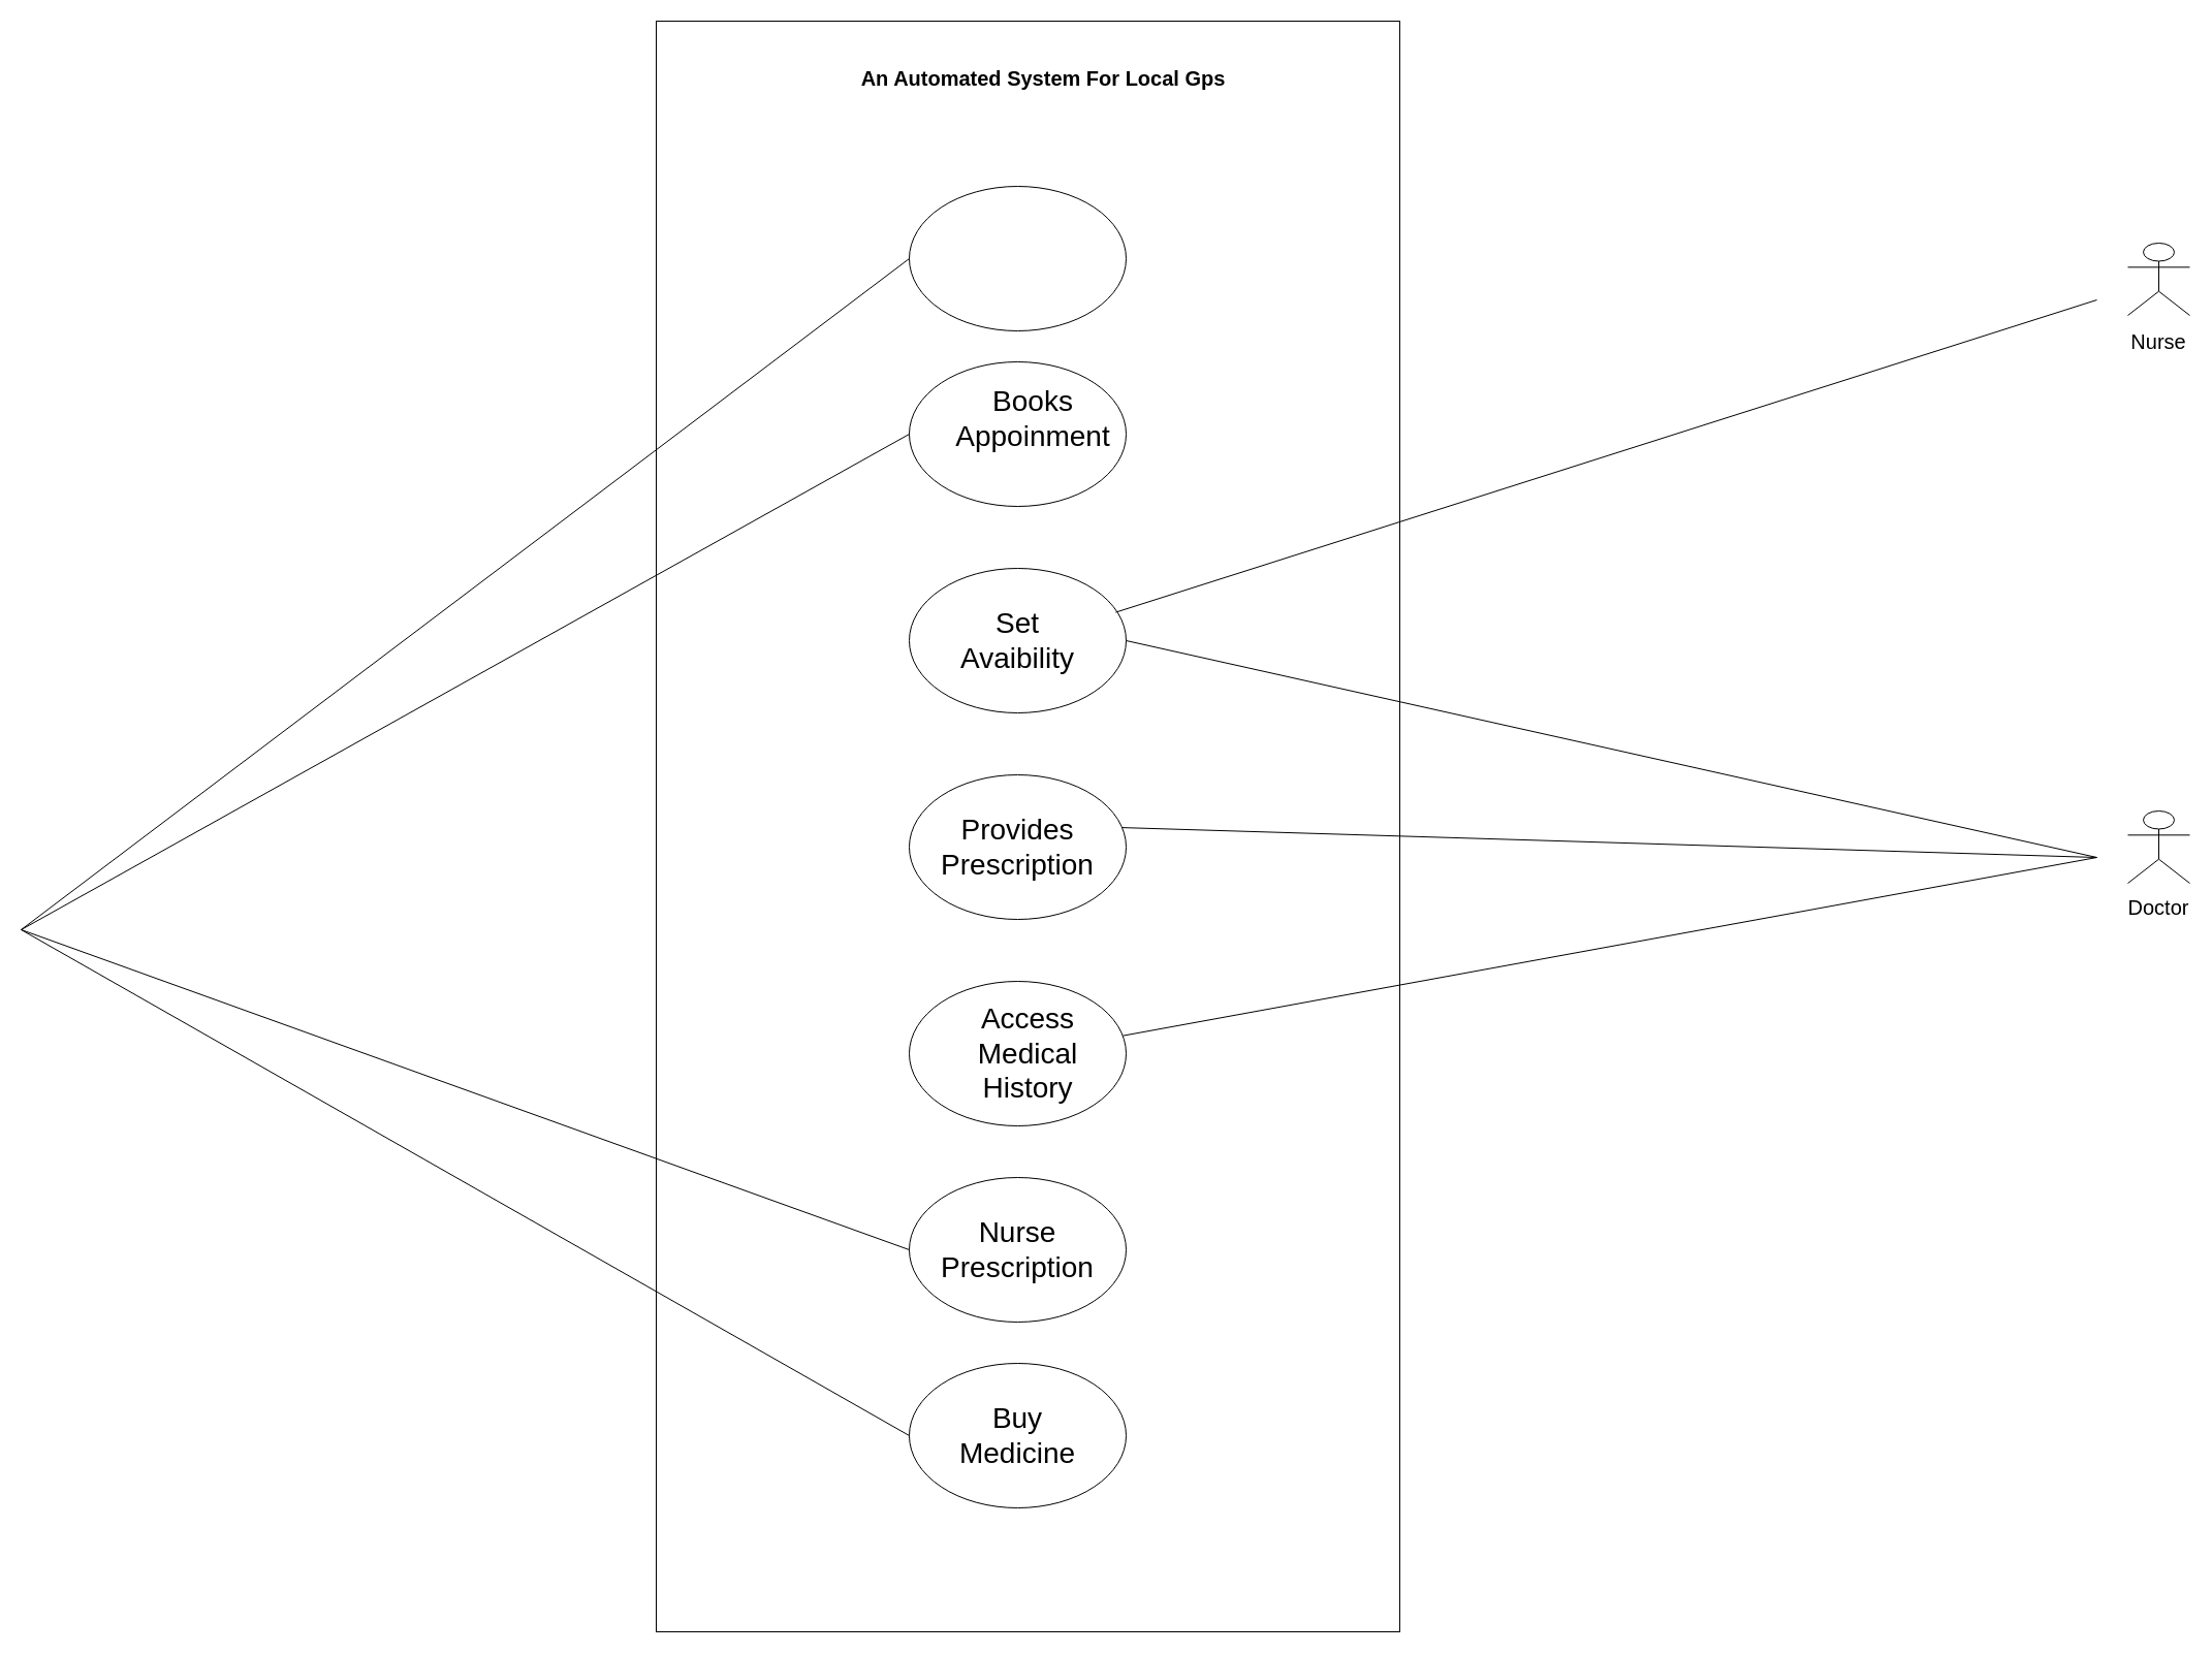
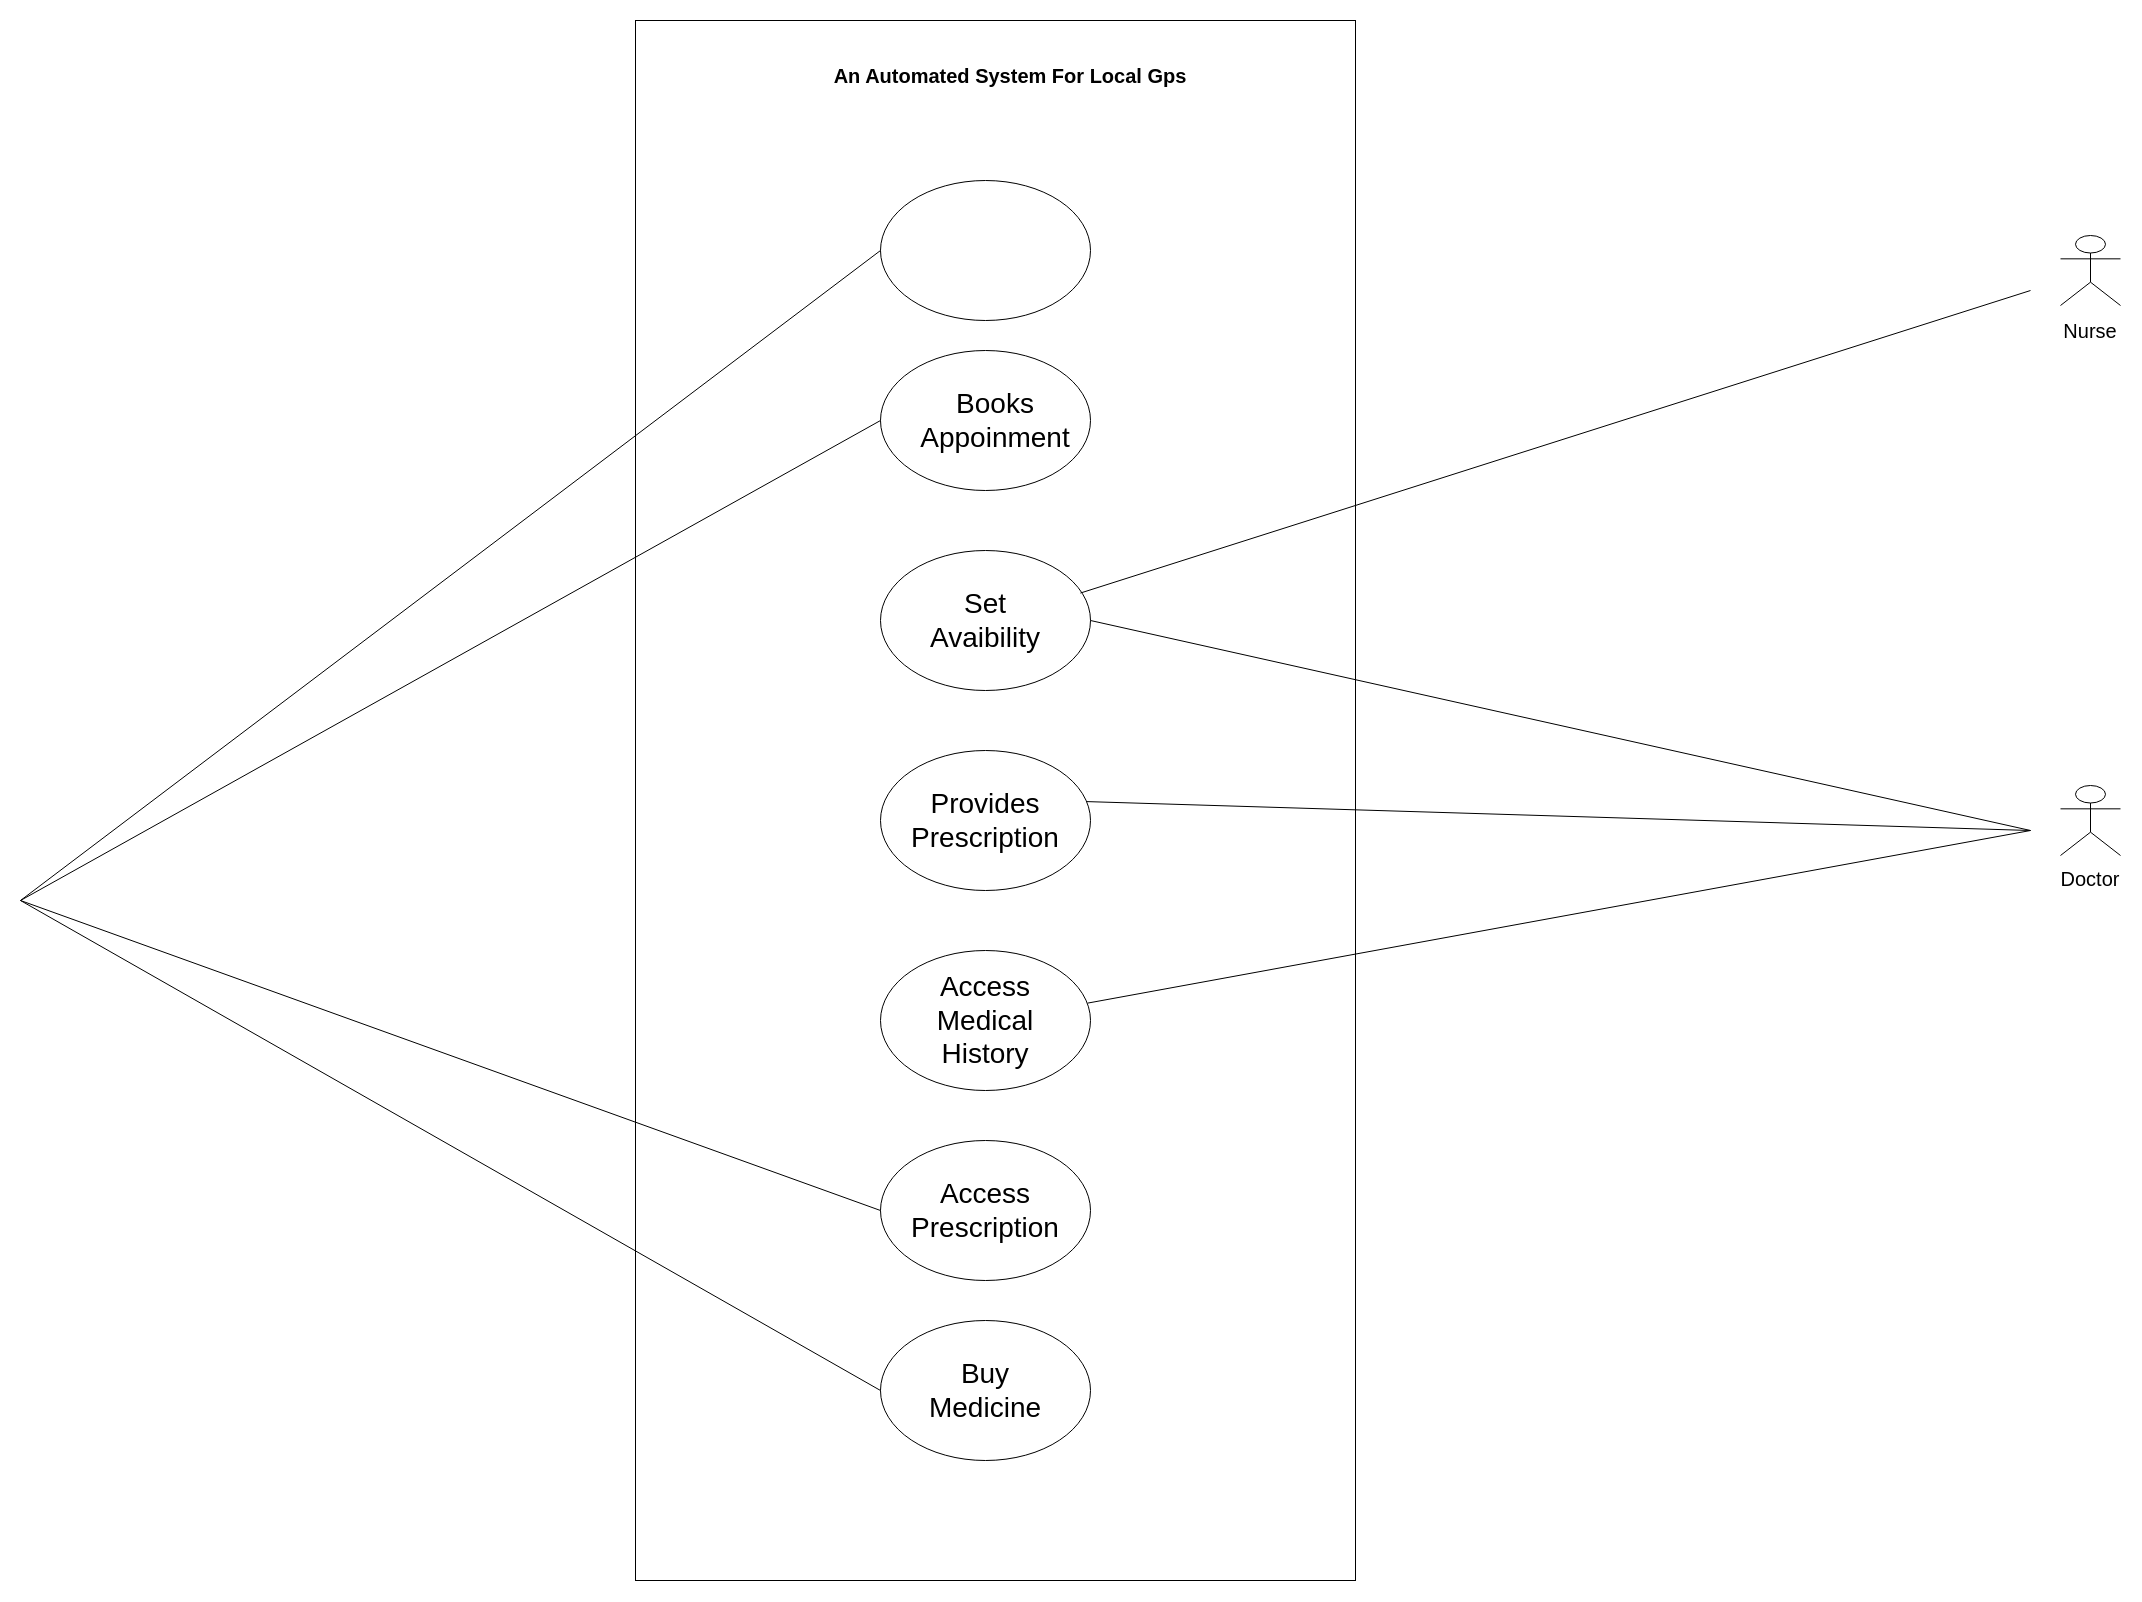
  <mxCell id="0" />
  <mxCell id="1" parent="0" />
  <mxCell id="2" value="" style="rounded=0;whiteSpace=wrap;html=1;fillColor=none;" parent="1" vertex="1"><mxGeometry x="635" y="20" width="720" height="1560" as="geometry" /></mxCell>
  <mxCell id="3" value="" style="ellipse;whiteSpace=wrap;html=1;" parent="1" vertex="1"><mxGeometry x="880" y="180" width="210" height="140" as="geometry" /></mxCell>
  <mxCell id="4" value="" style="ellipse;whiteSpace=wrap;html=1;" parent="1" vertex="1"><mxGeometry x="880" y="350" width="210" height="140" as="geometry" /></mxCell>
- <mxCell id="5" value="&lt;font style=&quot;font-size: 28px;&quot;&gt;Books Appoinment&lt;/font&gt;" style="text;html=1;align=center;verticalAlign=middle;whiteSpace=wrap;rounded=0;" parent="1" vertex="1"><mxGeometry x="923" y="365" width="154" height="80" as="geometry" /></mxCell>
+ <mxCell id="5" value="&lt;font style=&quot;font-size: 28px;&quot;&gt;Books Appoinment&lt;/font&gt;" style="text;html=1;align=center;verticalAlign=middle;whiteSpace=wrap;rounded=0;" parent="1" vertex="1"><mxGeometry x="918" y="380" width="154" height="80" as="geometry" /></mxCell>
  <mxCell id="6" value="" style="ellipse;whiteSpace=wrap;html=1;" parent="1" vertex="1"><mxGeometry x="880" y="550" width="210" height="140" as="geometry" /></mxCell>
  <mxCell id="7" value="&lt;font style=&quot;font-size: 28px;&quot;&gt;Set Avaibility&lt;/font&gt;" style="text;html=1;align=center;verticalAlign=middle;whiteSpace=wrap;rounded=0;" parent="1" vertex="1"><mxGeometry x="908" y="580" width="154" height="80" as="geometry" /></mxCell>
  <mxCell id="8" value="" style="ellipse;whiteSpace=wrap;html=1;" parent="1" vertex="1"><mxGeometry x="880" y="750" width="210" height="140" as="geometry" /></mxCell>
  <mxCell id="9" value="&lt;font style=&quot;font-size: 28px;&quot;&gt;Provides Prescription&lt;/font&gt;" style="text;html=1;align=center;verticalAlign=middle;whiteSpace=wrap;rounded=0;" parent="1" vertex="1"><mxGeometry x="908" y="780" width="154" height="80" as="geometry" /></mxCell>
  <mxCell id="10" value="" style="ellipse;whiteSpace=wrap;html=1;" parent="1" vertex="1"><mxGeometry x="880" y="950" width="210" height="140" as="geometry" /></mxCell>
- <mxCell id="11" value="&lt;font style=&quot;font-size: 28px;&quot;&gt;Access Medical History&lt;/font&gt;" style="text;html=1;align=center;verticalAlign=middle;whiteSpace=wrap;rounded=0;" parent="1" vertex="1"><mxGeometry x="918" y="980" width="154" height="80" as="geometry" /></mxCell>
+ <mxCell id="11" value="&lt;font style=&quot;font-size: 28px;&quot;&gt;Access Medical History&lt;/font&gt;" style="text;html=1;align=center;verticalAlign=middle;whiteSpace=wrap;rounded=0;" parent="1" vertex="1"><mxGeometry x="908" y="980" width="154" height="80" as="geometry" /></mxCell>
  <mxCell id="12" value="" style="ellipse;whiteSpace=wrap;html=1;" parent="1" vertex="1"><mxGeometry x="880" y="1140" width="210" height="140" as="geometry" /></mxCell>
  <mxCell id="13" value="" style="ellipse;whiteSpace=wrap;html=1;" parent="1" vertex="1"><mxGeometry x="880" y="1320" width="210" height="140" as="geometry" /></mxCell>
- <mxCell id="14" value="&lt;font style=&quot;font-size: 28px;&quot;&gt;Nurse Prescription&lt;/font&gt;" style="text;html=1;align=center;verticalAlign=middle;whiteSpace=wrap;rounded=0;" parent="1" vertex="1"><mxGeometry x="908" y="1170" width="154" height="80" as="geometry" /></mxCell>
+ <mxCell id="14" value="&lt;font style=&quot;font-size: 28px;&quot;&gt;Access Prescription&lt;/font&gt;" style="text;html=1;align=center;verticalAlign=middle;whiteSpace=wrap;rounded=0;" parent="1" vertex="1"><mxGeometry x="908" y="1170" width="154" height="80" as="geometry" /></mxCell>
  <mxCell id="15" value="" style="shape=umlActor;html=1;verticalLabelPosition=bottom;verticalAlign=top;align=center;" parent="1" vertex="1"><mxGeometry x="2060" y="785" width="60" height="70" as="geometry" /></mxCell>
  <mxCell id="16" value="" style="shape=umlActor;html=1;verticalLabelPosition=bottom;verticalAlign=top;align=center;" parent="1" vertex="1"><mxGeometry x="2060" y="235" width="60" height="70" as="geometry" /></mxCell>
  <mxCell id="17" value="&lt;font style=&quot;font-size: 20px;&quot;&gt;Doctor&lt;/font&gt;" style="text;html=1;align=center;verticalAlign=middle;whiteSpace=wrap;rounded=0;" parent="1" vertex="1"><mxGeometry x="2060" y="865" width="60" height="25" as="geometry" /></mxCell>
  <mxCell id="18" value="&lt;font style=&quot;font-size: 20px;&quot;&gt;Nurse&lt;/font&gt;" style="text;html=1;align=center;verticalAlign=middle;whiteSpace=wrap;rounded=0;" parent="1" vertex="1"><mxGeometry x="2060" y="315" width="60" height="30" as="geometry" /></mxCell>
  <mxCell id="19" value="" style="endArrow=none;html=1;rounded=0;entryX=0;entryY=0.5;entryDx=0;entryDy=0;" parent="1" target="3" edge="1"><mxGeometry width="50" height="50" relative="1" as="geometry"><mxPoint x="20" y="900" as="sourcePoint" /><mxPoint x="700" y="320" as="targetPoint" /></mxGeometry></mxCell>
  <mxCell id="20" value="" style="endArrow=none;html=1;rounded=0;entryX=0;entryY=0.5;entryDx=0;entryDy=0;" parent="1" target="4" edge="1"><mxGeometry width="50" height="50" relative="1" as="geometry"><mxPoint x="20" y="900" as="sourcePoint" /><mxPoint x="908" y="341.5" as="targetPoint" /></mxGeometry></mxCell>
  <mxCell id="21" value="" style="endArrow=none;html=1;rounded=0;entryX=0;entryY=0.5;entryDx=0;entryDy=0;" parent="1" target="13" edge="1"><mxGeometry width="50" height="50" relative="1" as="geometry"><mxPoint x="20" y="900" as="sourcePoint" /><mxPoint x="848.19" y="1063.25" as="targetPoint" /></mxGeometry></mxCell>
  <mxCell id="22" value="" style="endArrow=none;html=1;rounded=0;" parent="1" edge="1"><mxGeometry width="50" height="50" relative="1" as="geometry"><mxPoint x="1090" y="620" as="sourcePoint" /><mxPoint x="2030" y="830" as="targetPoint" /></mxGeometry></mxCell>
  <mxCell id="23" value="" style="endArrow=none;html=1;rounded=0;exitX=0.983;exitY=0.365;exitDx=0;exitDy=0;exitPerimeter=0;" parent="1" source="8" edge="1"><mxGeometry width="50" height="50" relative="1" as="geometry"><mxPoint x="1090" y="800" as="sourcePoint" /><mxPoint x="2030" y="830" as="targetPoint" /></mxGeometry></mxCell>
  <mxCell id="24" value="" style="endArrow=none;html=1;rounded=0;exitX=0.986;exitY=0.376;exitDx=0;exitDy=0;exitPerimeter=0;" parent="1" source="10" edge="1"><mxGeometry width="50" height="50" relative="1" as="geometry"><mxPoint x="1090" y="1170" as="sourcePoint" /><mxPoint x="2030" y="830" as="targetPoint" /></mxGeometry></mxCell>
  <mxCell id="25" value="" style="endArrow=none;html=1;rounded=0;entryX=0;entryY=0.5;entryDx=0;entryDy=0;" parent="1" target="12" edge="1"><mxGeometry width="50" height="50" relative="1" as="geometry"><mxPoint x="20" y="900" as="sourcePoint" /><mxPoint x="887" y="1350.5" as="targetPoint" /></mxGeometry></mxCell>
  <mxCell id="26" value="" style="endArrow=none;html=1;rounded=0;exitX=0.952;exitY=0.304;exitDx=0;exitDy=0;exitPerimeter=0;" parent="1" source="6" edge="1"><mxGeometry width="50" height="50" relative="1" as="geometry"><mxPoint x="1100" y="1010" as="sourcePoint" /><mxPoint x="2030" y="290" as="targetPoint" /></mxGeometry></mxCell>
  <mxCell id="27" value="&lt;b&gt;An Automated System For Local Gps&lt;/b&gt;" style="text;html=1;align=center;verticalAlign=middle;whiteSpace=wrap;rounded=0;fontSize=20;" parent="1" vertex="1"><mxGeometry x="760" y="60" width="500" height="30" as="geometry" /></mxCell>
  <mxCell id="28" value="&lt;font style=&quot;font-size: 28px;&quot;&gt;Buy Medicine&lt;/font&gt;" style="text;html=1;align=center;verticalAlign=middle;whiteSpace=wrap;rounded=0;" parent="1" vertex="1"><mxGeometry x="908" y="1350" width="154" height="80" as="geometry" /></mxCell>
